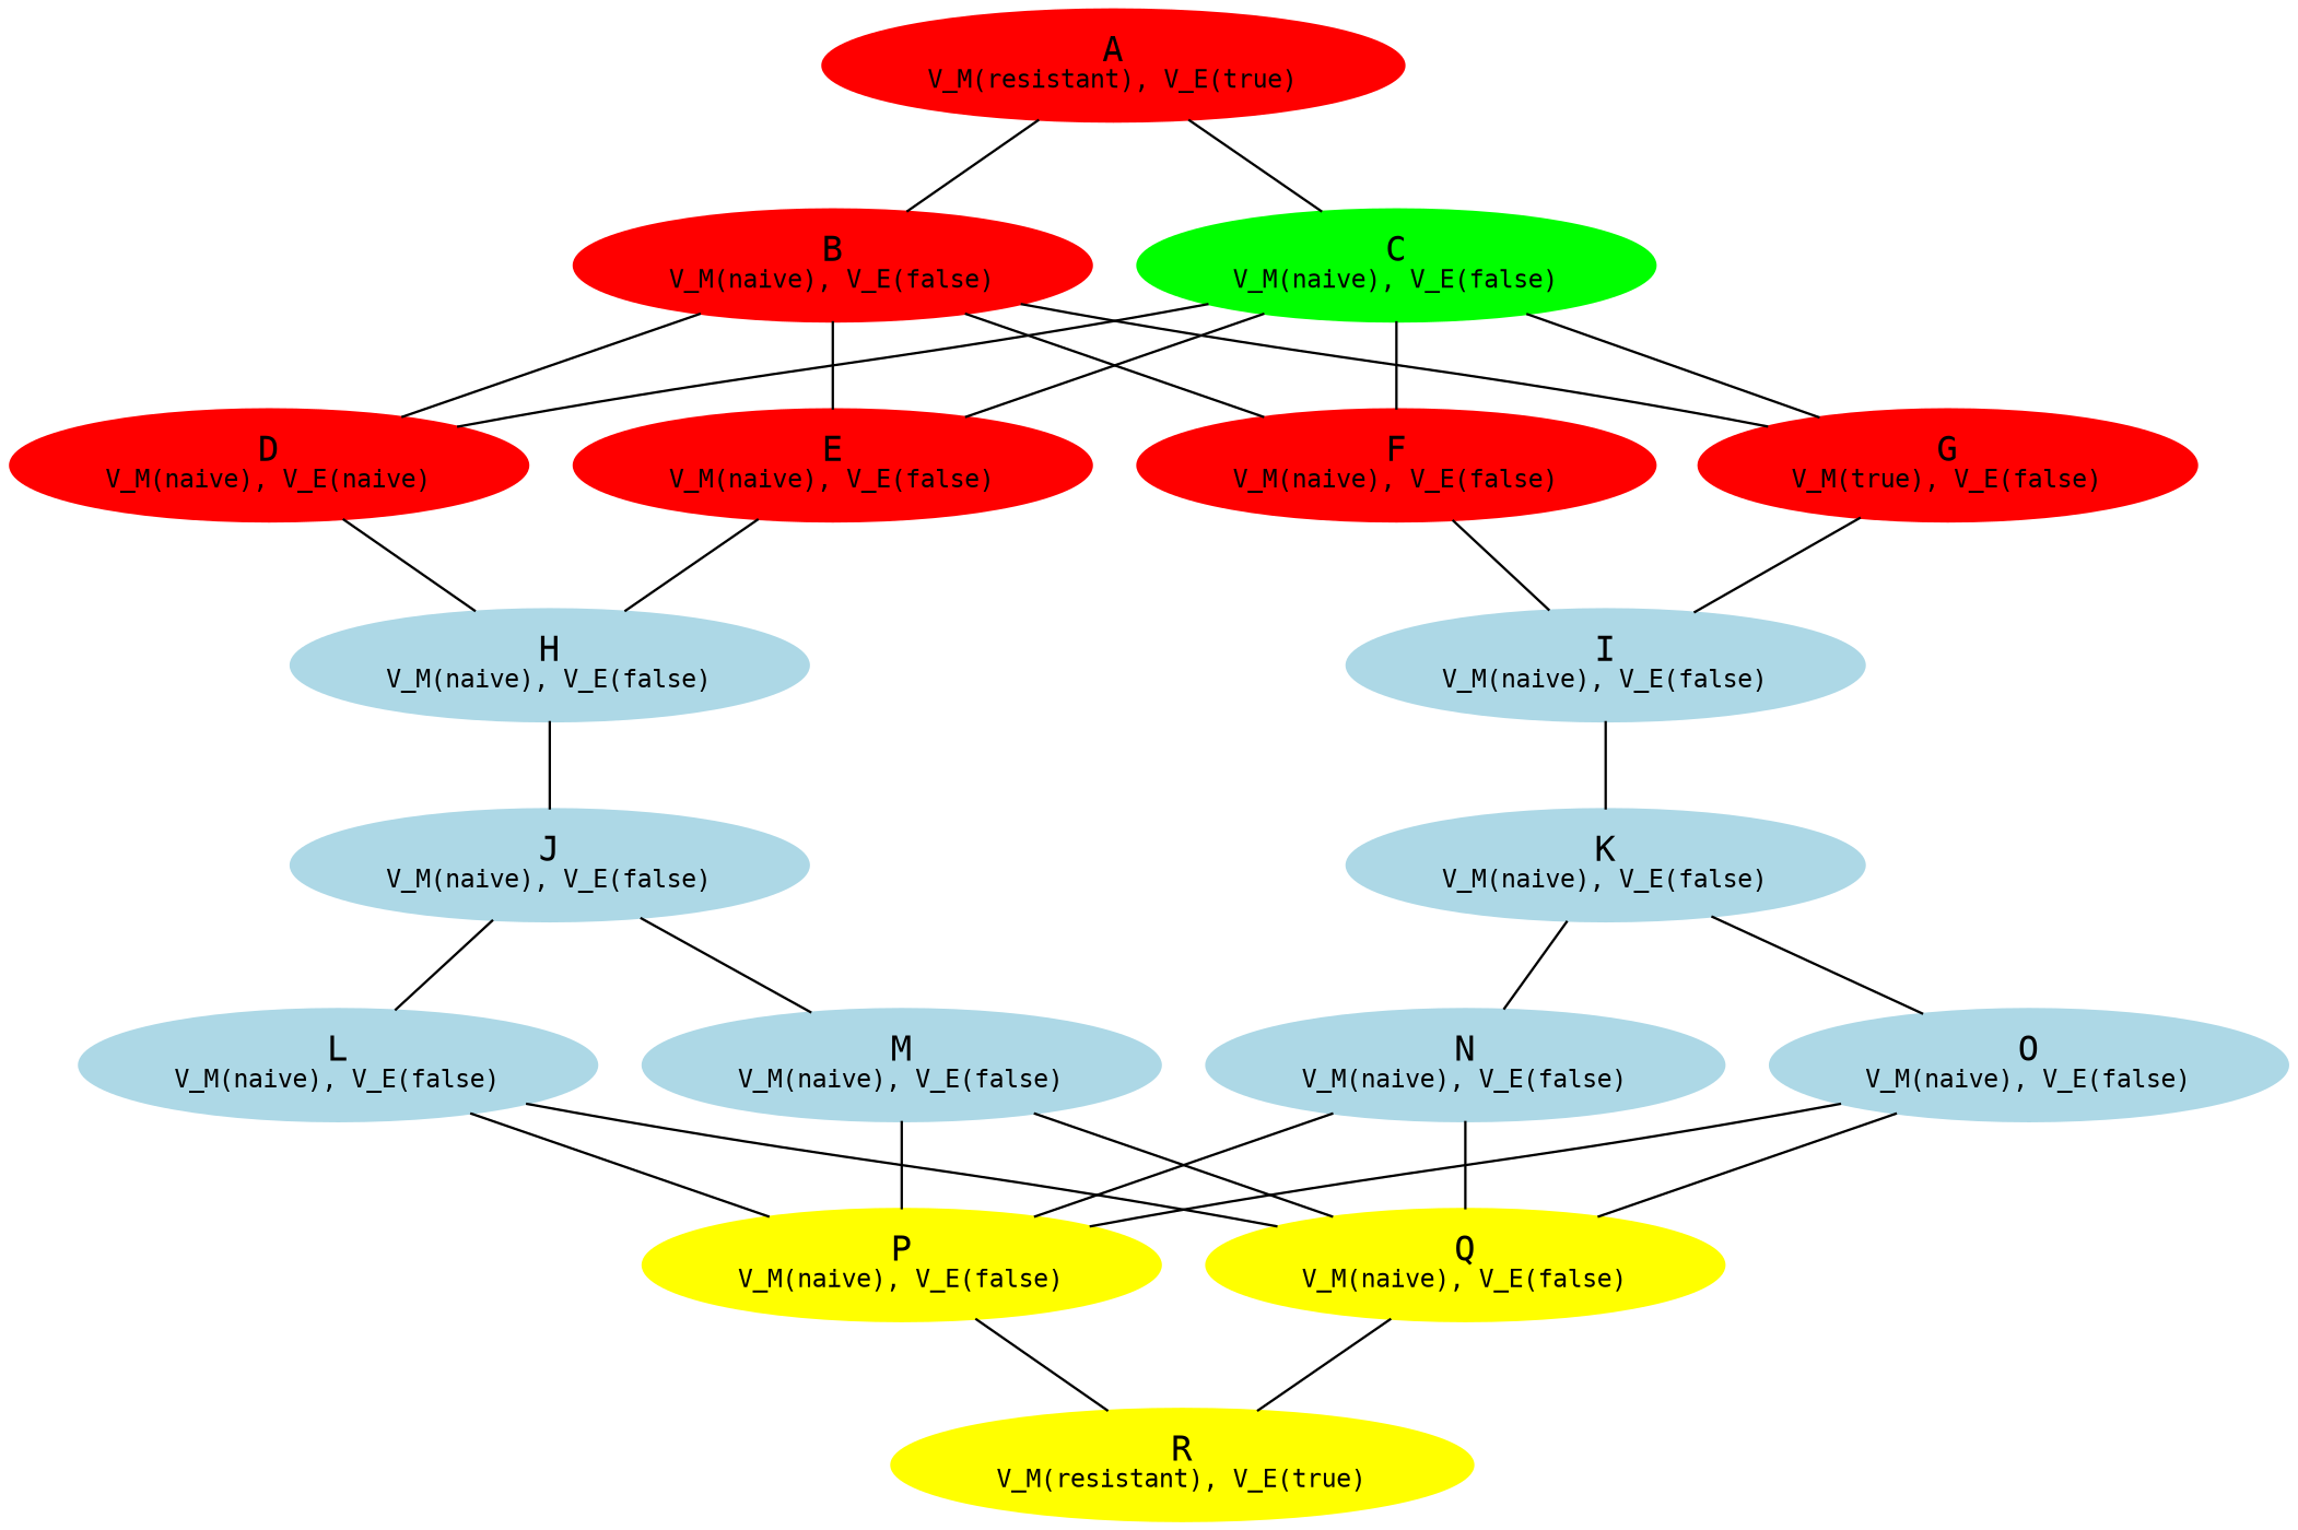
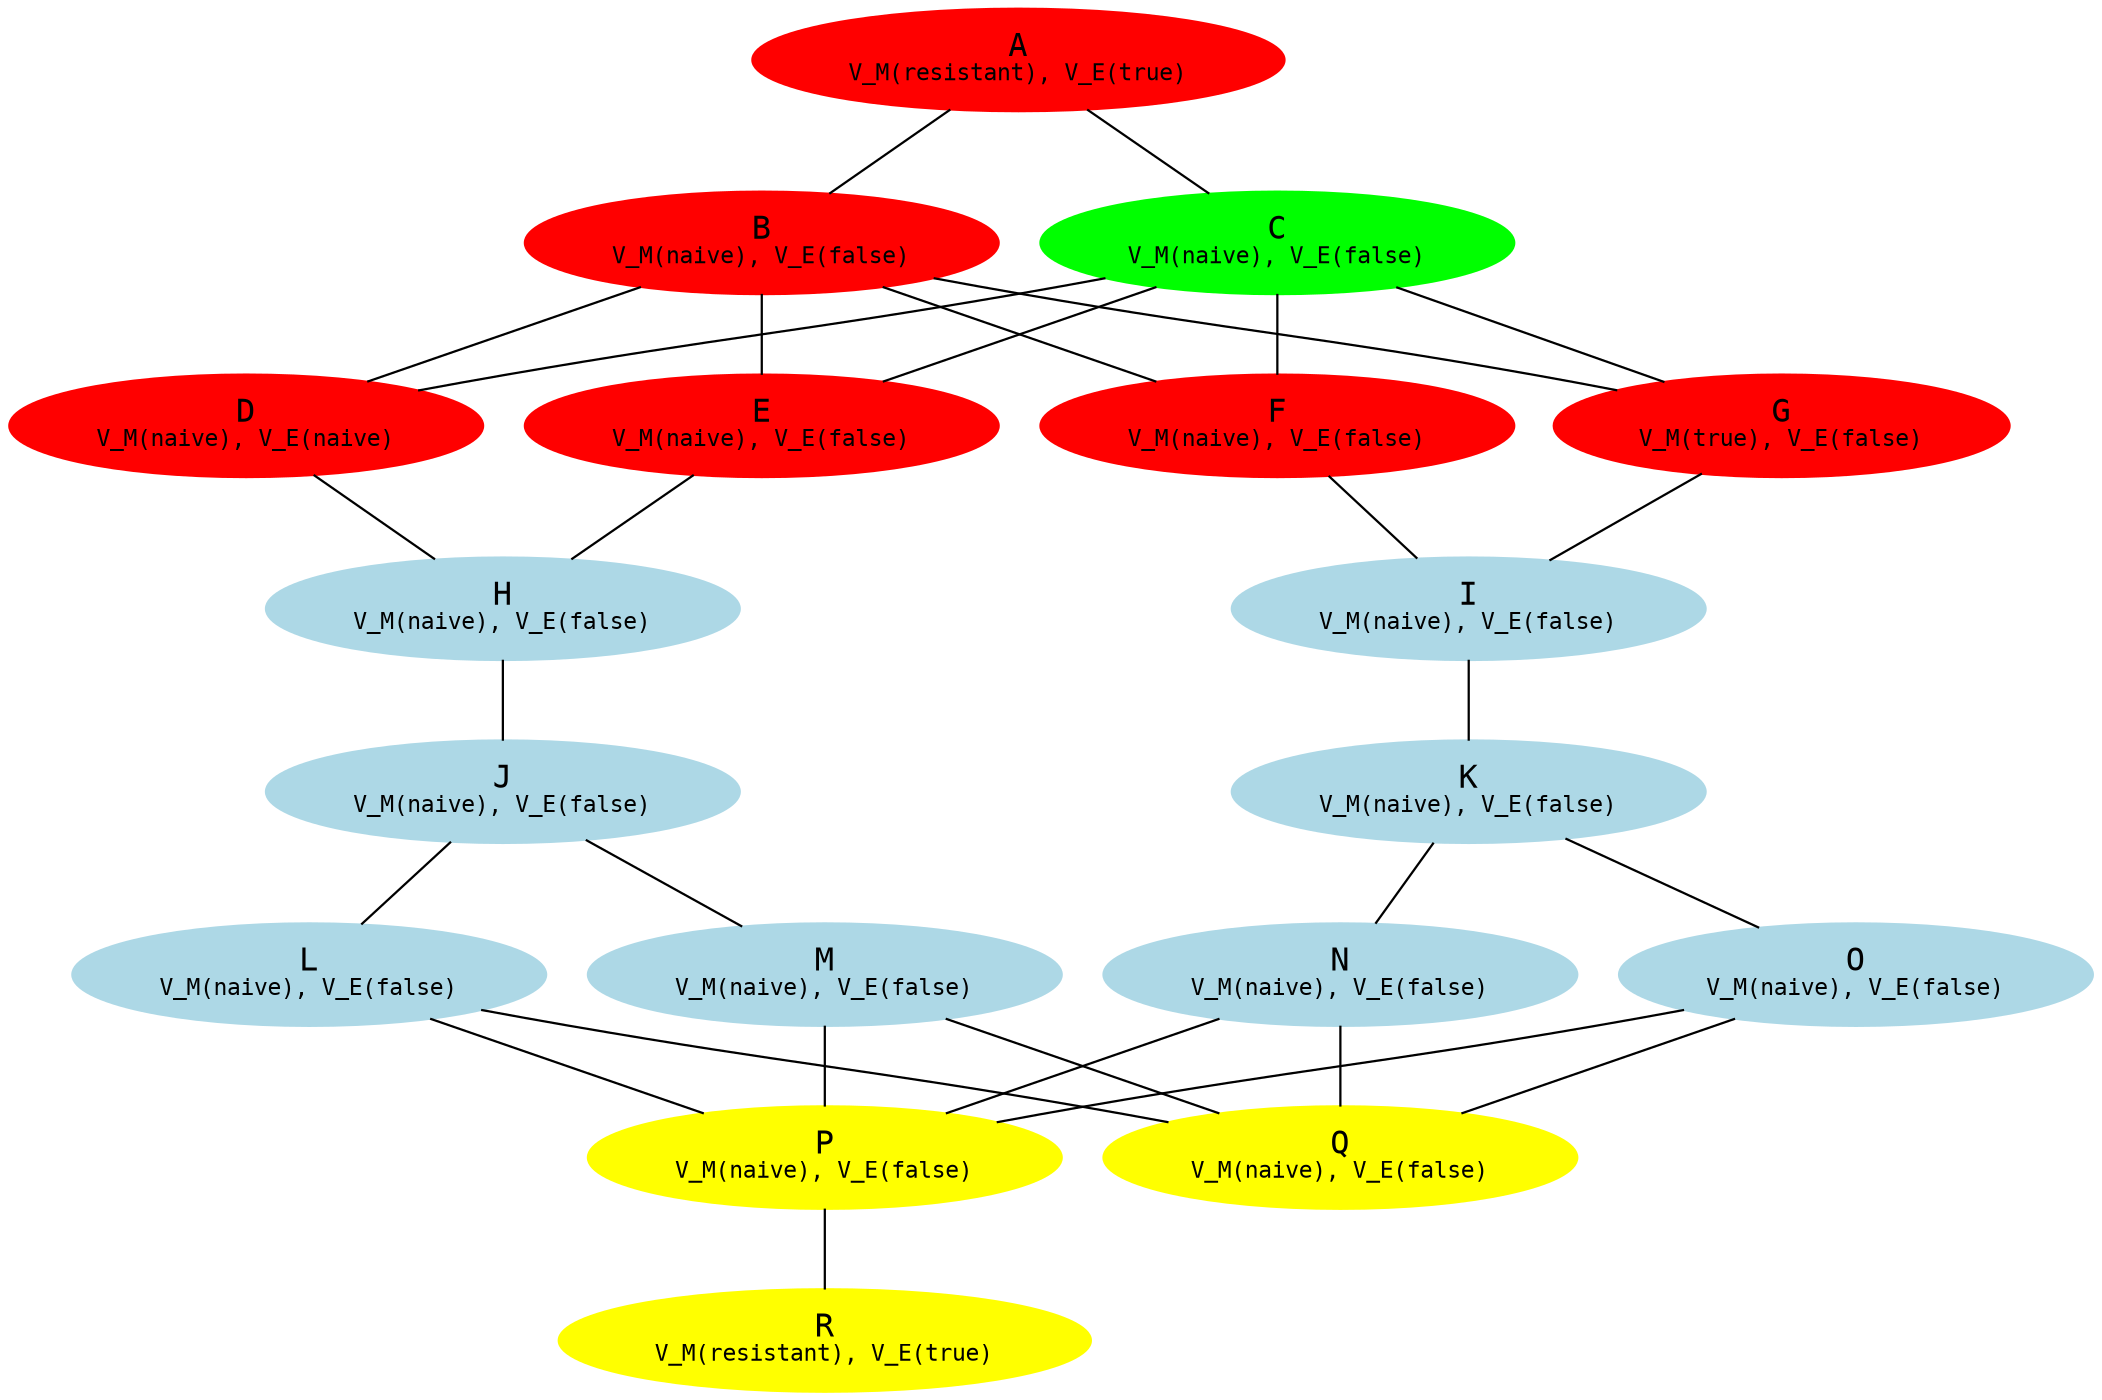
  graph {
    fontname="DejaVu Sans Mono"
    rankdir=TB
    node [color=lightblue fontname="DejaVu Sans Mono" style=filled]
    edge [fontname="DejaVu Sans Mono"]
    n1 [color=red label=<A<BR /><FONT POINT-SIZE="10">V_M(resistant), V_E(true)</FONT>>]
    n2 [color=red label=<B<BR /><FONT POINT-SIZE="10">V_M(naive), V_E(false)</FONT>>]
    n3 [color=green label=<C<BR /><FONT POINT-SIZE="10">V_M(naive), V_E(false)</FONT>>]
    n4 [color=red label=<D<BR /><FONT POINT-SIZE="10">V_M(naive), V_E(naive)</FONT>>]
    n5 [color=red label=<E<BR /><FONT POINT-SIZE="10">V_M(naive), V_E(false)</FONT>>]
    n6 [color=red label=<F<BR /><FONT POINT-SIZE="10">V_M(naive), V_E(false)</FONT>>]
    n7 [color=red label=<G<BR /><FONT POINT-SIZE="10">V_M(true), V_E(false)</FONT>>]
    n8 [label=<H<BR /><FONT POINT-SIZE="10">V_M(naive), V_E(false)</FONT>>]
    n9 [label=<I<BR /><FONT POINT-SIZE="10">V_M(naive), V_E(false)</FONT>>]
    n10 [label=<J<BR /><FONT POINT-SIZE="10">V_M(naive), V_E(false)</FONT>>]
    n11 [label=<K<BR /><FONT POINT-SIZE="10">V_M(naive), V_E(false)</FONT>>]
    n12 [label=<L<BR /><FONT POINT-SIZE="10">V_M(naive), V_E(false)</FONT>>]
    n13 [label=<M<BR /><FONT POINT-SIZE="10">V_M(naive), V_E(false)</FONT>>]
    n14 [label=<N<BR /><FONT POINT-SIZE="10">V_M(naive), V_E(false)</FONT>>]
    n15 [label=<O<BR /><FONT POINT-SIZE="10">V_M(naive), V_E(false)</FONT>>]
    n16 [color=yellow label=<P<BR /><FONT POINT-SIZE="10">V_M(naive), V_E(false)</FONT>>]
    n17 [color=yellow label=<Q<BR /><FONT POINT-SIZE="10">V_M(naive), V_E(false)</FONT>>]
    n18 [color=yellow label=<R<BR /><FONT POINT-SIZE="10">V_M(resistant), V_E(true)</FONT>>]
    n1 -- n2
    n1 -- n3
    n2 -- n4
    n2 -- n5
    n2 -- n6
    n2 -- n7
    n3 -- n4
    n3 -- n5
    n3 -- n6
    n3 -- n7
    n4 -- n8
    n5 -- n8
    n6 -- n9
    n7 -- n9
    n8 -- n10
    n9 -- n11
    n10 -- n12
    n10 -- n13
    n11 -- n14
    n11 -- n15
    n12 -- n16
    n12 -- n17
    n13 -- n16
    n13 -- n17
    n14 -- n16
    n14 -- n17
    n15 -- n16
    n15 -- n17
    n16 -- n18
-   n17 -- n18
  }
